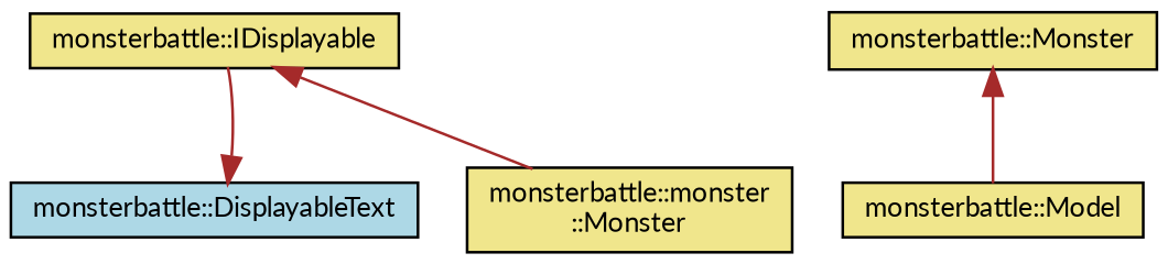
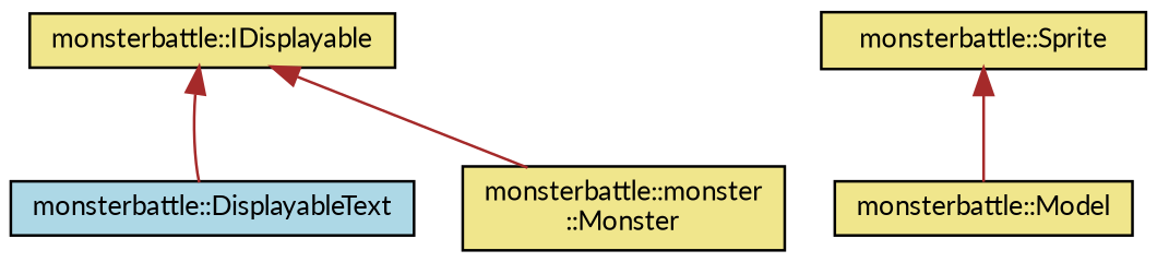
  digraph {
    fontname=Lato
    rankdir=TB
    node [color=black fillcolor=khaki fontname=Lato fontsize=10 shape=record style=filled]
    edge [color=brown dir=back fontname=Lato fontsize=10 labelfontname=Helvetica labelfontsize=10 style=solid]
    n1 [fontcolor=black height=0.2 label="monsterbattle::IDisplayable" width=0.4]
    n2 [fillcolor=lightblue height=0.2 label="monsterbattle::DisplayableText" width=0.4]
    n3 [height=0.2 label="monsterbattle::monster\l::Monster" width=0.4]
-   n4 [height=0.2 label="monsterbattle::Monster" width=0.4]
+   n4 [height=0.2 label="monsterbattle::Sprite" width=0.4]
    n5 [height=0.2 label="monsterbattle::Model" width=0.4]
-   n2 -> n1
+   n1 -> n2
    n1 -> n3
    n4 -> n5
  }
